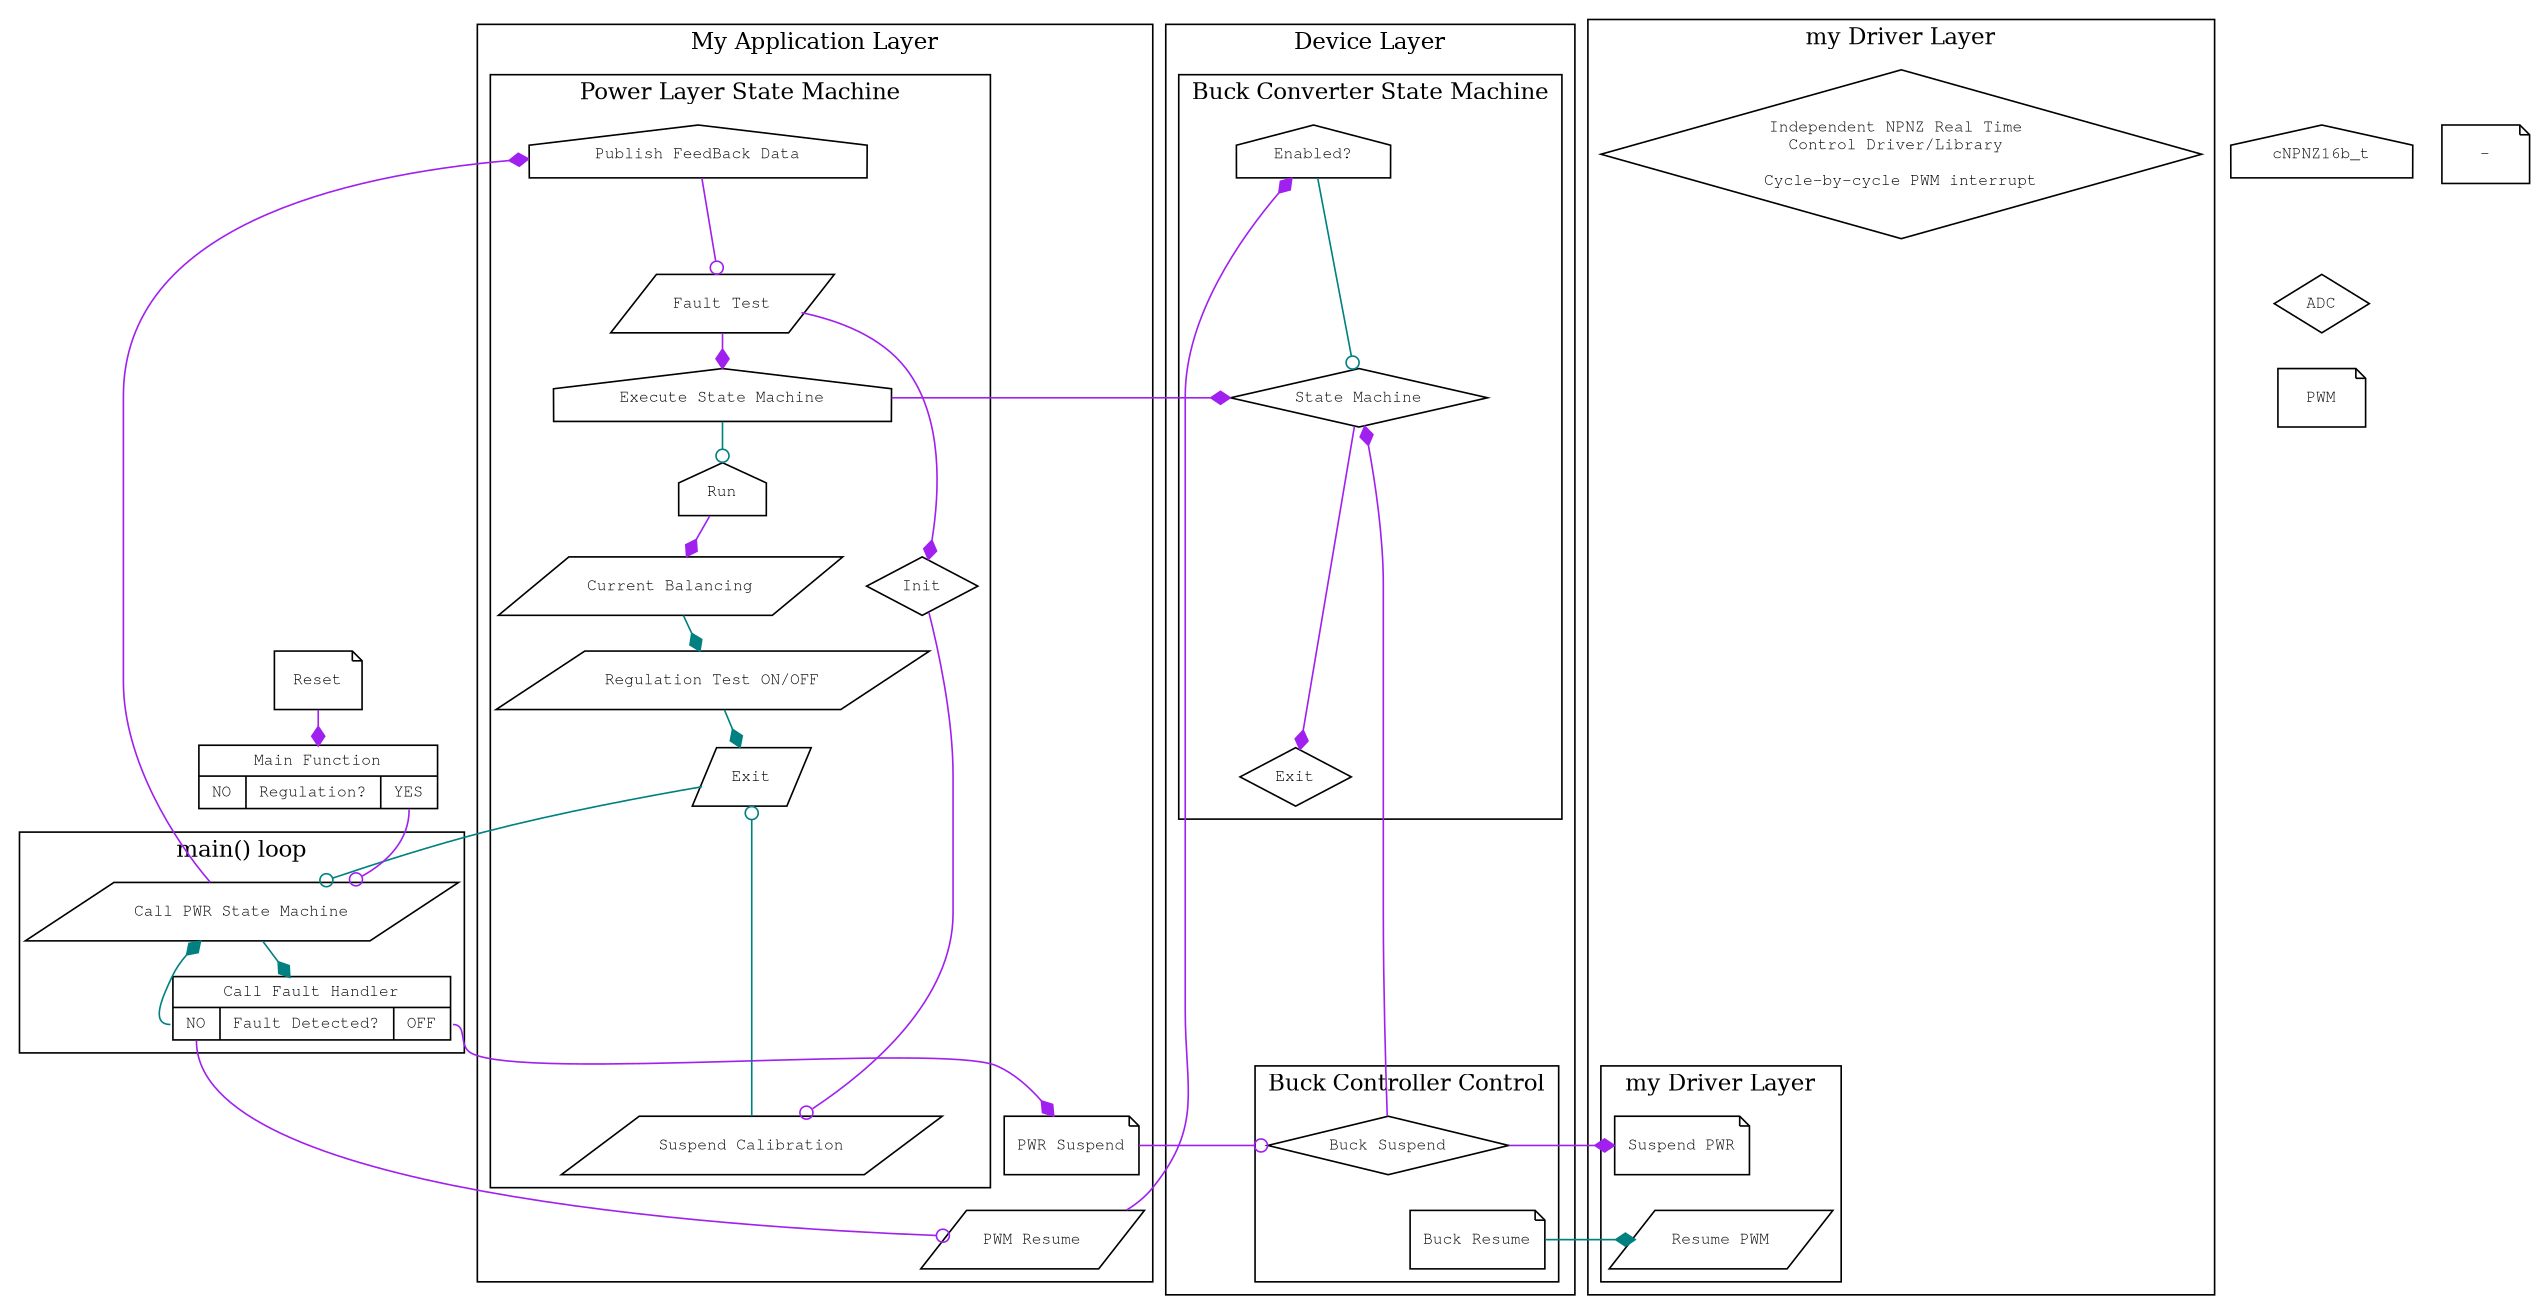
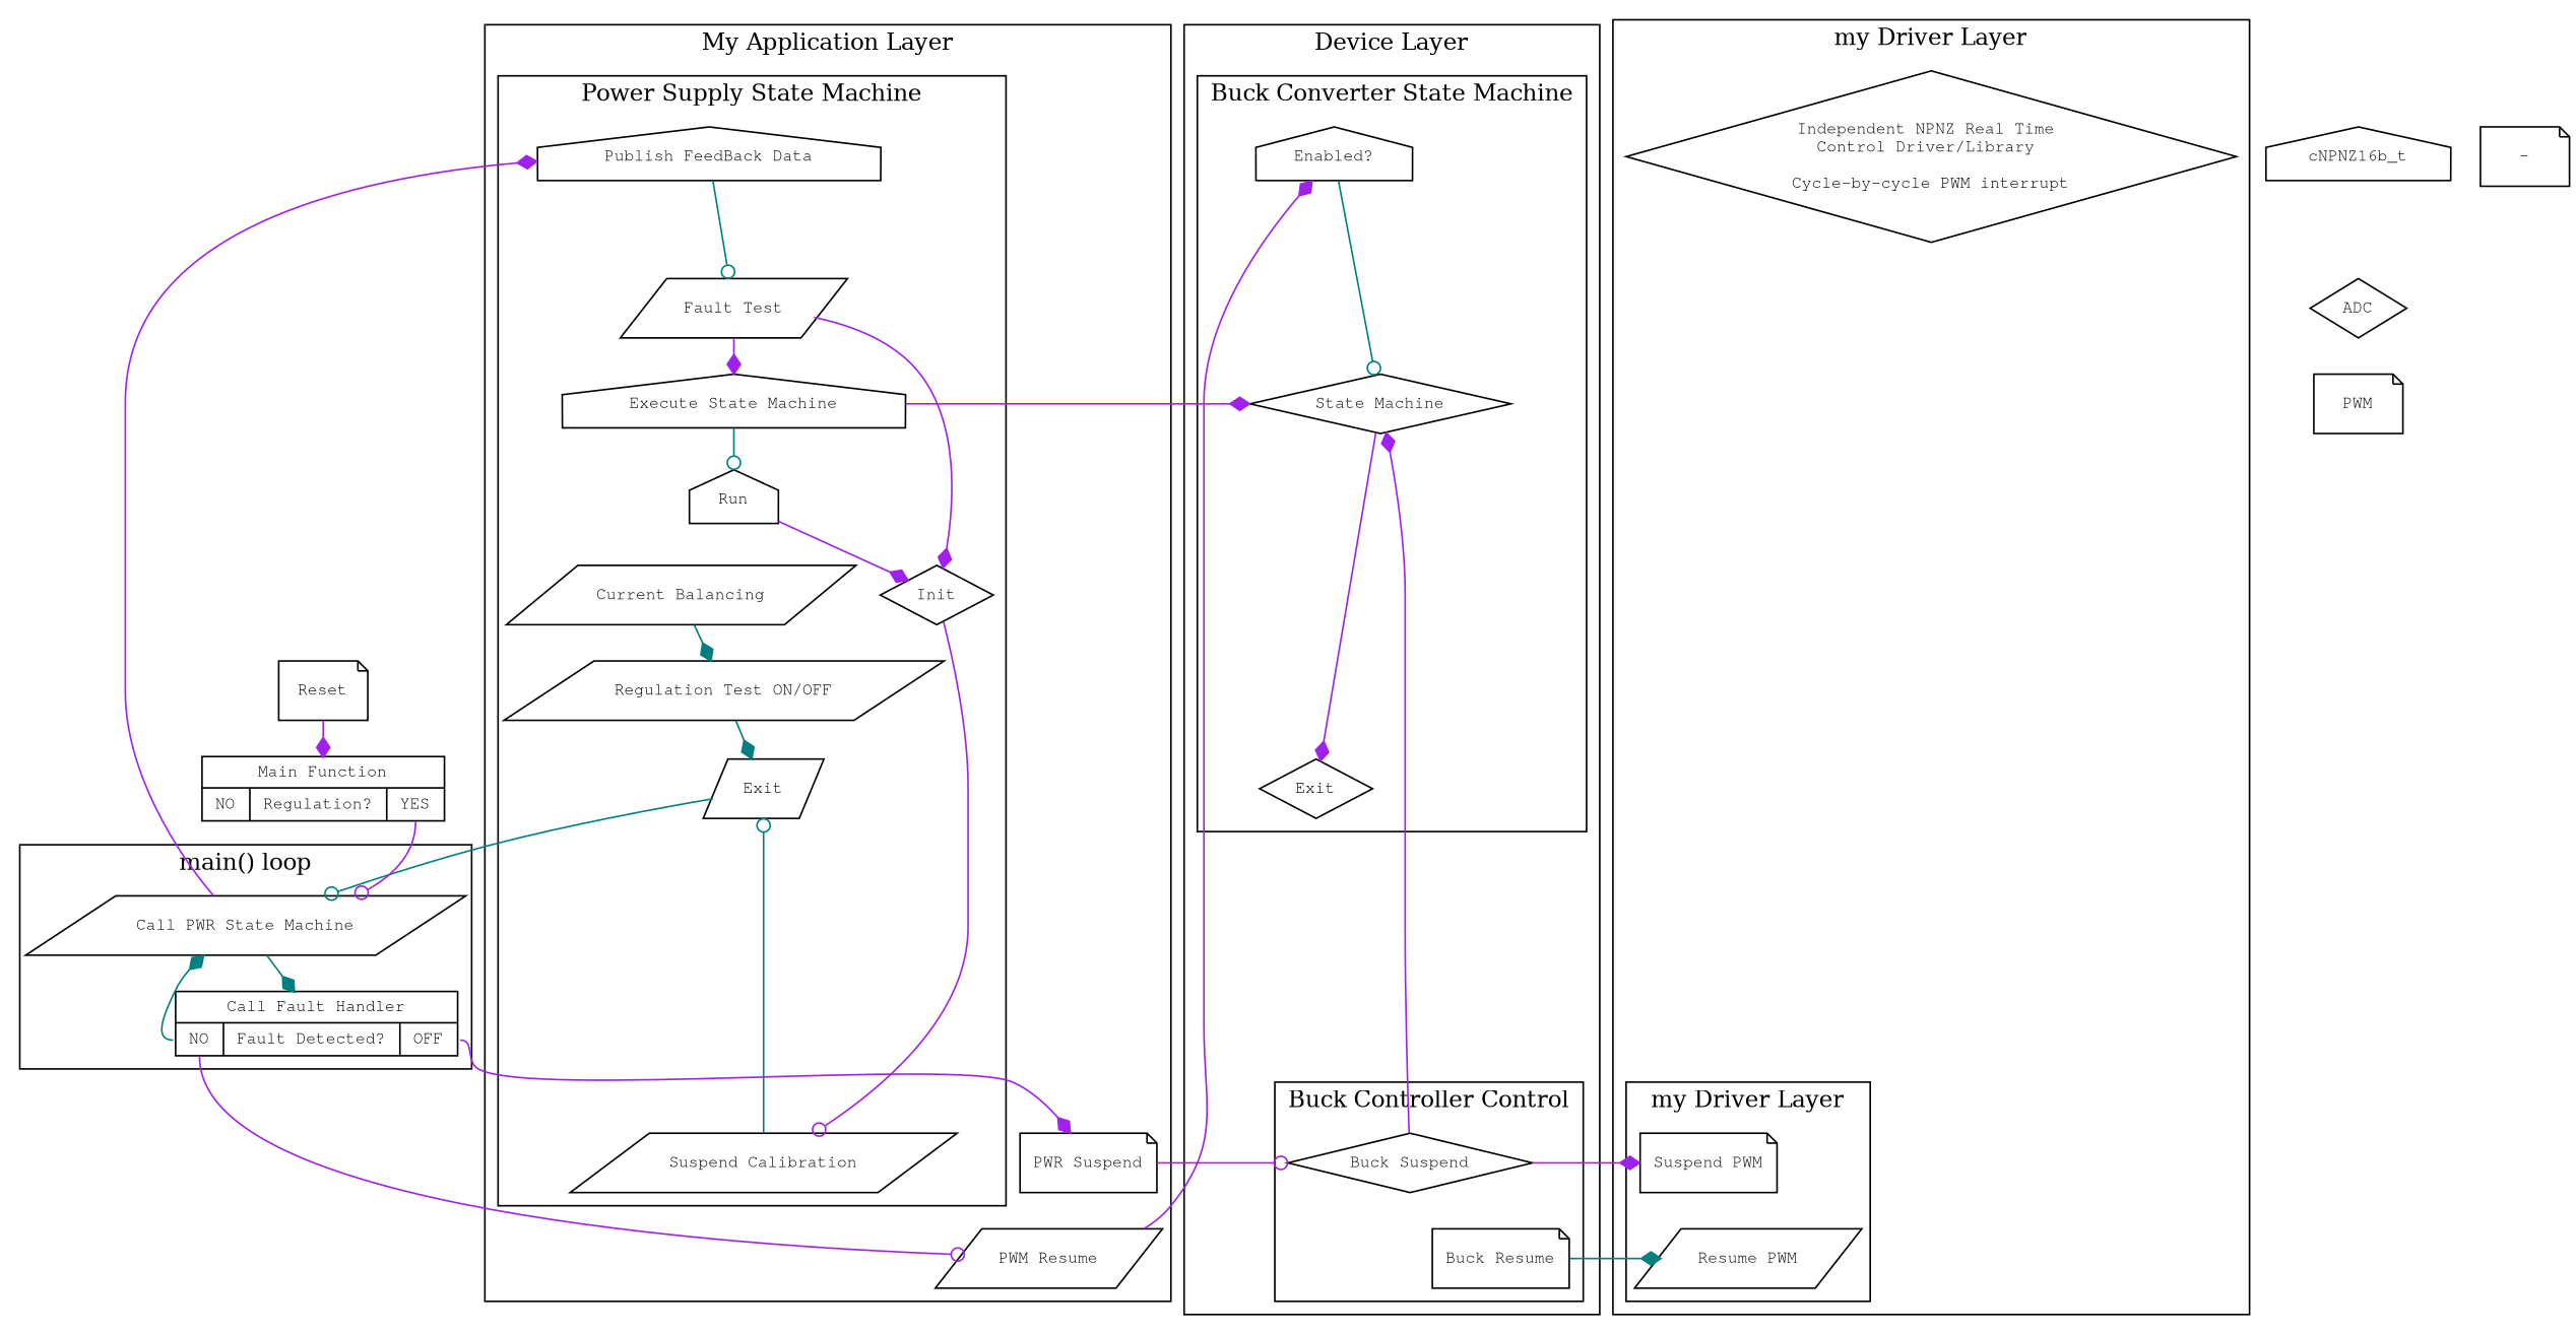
  digraph {
    compound=true
    newrank=true
    ranksep=0.3
    node [fontname="Consolas, 'Courier New', Courier, Sans-Serif" fontsize=10 shape=parallelogram]
    edge [arrowhead=diamond color=purple]
    n1 [label="Publish FeedBack Data" shape=house]
    n2 [label="Enabled?" shape=house]
    n3 [label="Independent NPNZ Real Time \nControl Driver/Library \n \nCycle-by-cycle PWM interrupt" shape=diamond]
    n4 [label=cNPNZ16b_t shape=house]
    n5 [label="Fault Test"]
    n6 [label=ADC shape=diamond]
    n7 [label="Execute State Machine" shape=house]
    n8 [label="State Machine" shape=diamond]
    n9 [label=PWM shape=note]
    n10 [label=Exit]
    n11 [label=Exit shape=diamond]
    n12 [label="PWR Suspend" shape=note]
    n13 [label="Buck Suspend" shape=diamond]
-   n14 [label="Suspend PWR" shape=note]
+   n14 [label="Suspend PWM" shape=note]
    n15 [label="PWM Resume"]
    n16 [label="Buck Resume" shape=note]
    n17 [label="Resume PWM"]
    n18 [label="Call PWR State Machine"]
    n19 [label="{Call Fault Handler |{<f0> NO|<f1> Fault Detected?|<f2> OFF}}" shape=record]
    n20 [label=Init shape=diamond]
    n21 [label=Run shape=house]
    n22 [label="Suspend Calibration"]
    n23 [label="Current Balancing"]
    n24 [label="Regulation Test ON/OFF"]
    n25 [label="{Main Function |{<f0> NO|<f1> Regulation?|<f2> YES}}" shape=record]
    n26 [label=Reset shape=note]
    "-" [shape=note]
    subgraph sub_1 {
      rank=same
      n1
      n2
      n3
      n4
    }
    subgraph sub_2 {
      rank=same
      n5
      n6
    }
    subgraph sub_3 {
      rank=same
      n7
      n8
      n9
    }
    subgraph sub_4 {
      rank=same
      n10
      n11
    }
    subgraph sub_5 {
      rank=same
      n12
      n13
      n14
    }
    subgraph sub_6 {
      rank=sink
      n15
      n16
      n17
    }
    subgraph cluster_7 {
      label="main() loop"
      n18
      n19
    }
    subgraph cluster_8 {
      label="My Application Layer"
      n12
      n15
      subgraph cluster_9 {
-       label="Power Layer State Machine"
+       label="Power Supply State Machine"
        n1
        n5
        n7
        n10
        n20
        n21
        n22
        n23
        n24
      }
    }
    subgraph cluster_10 {
      label="Device Layer"
      subgraph cluster_11 {
        label="Buck Converter State Machine"
        n2
        n8
        n11
      }
      subgraph cluster_12 {
        label="Buck Controller Control"
        n13
        n16
      }
    }
    subgraph cluster_13 {
      label="my Driver Layer"
      n3
      subgraph cluster_14 {
        label="my Driver Layer"
        n14
        n17
      }
    }
-   n1 -> n5 [arrowhead=odot]
+   n1 -> n5 [arrowhead=odot color=teal]
    n1 -> n8 [style=invis arrowhead="" color=""]
    n2 -> n8 [arrowhead=odot color=teal]
    n4 -> n6 [style=invis arrowhead="" color=""]
    n5 -> n7
    n5 -> n8 [style=invis arrowhead="" color=""]
    n5 -> n20
    n6 -> n9 [style=invis arrowhead="" color=""]
    n7 -> n8
    n7 -> n21 [arrowhead=odot color=teal]
    n8 -> n3 [style=invis arrowhead="" color=""]
    n8 -> n11
    n10 -> n11 [style=invis arrowhead="" color=""]
    n10 -> n12 [style=invis arrowhead="" color=""]
    n10 -> n18 [arrowhead=odot color=teal]
    n12 -> n13 [arrowhead=odot]
    n12 -> n15 [style=invis arrowhead="" color=""]
    n13 -> n8
    n13 -> n14
    n15 -> n2
    n16 -> n17 [color=teal]
    n18 -> n1
    n18 -> n1 [style=invis arrowhead="" color=""]
    n18 -> n5 [style=invis arrowhead="" color=""]
    n18 -> n19 [color=teal]
    n19 -> n12 [tailport=f2]
    n19 -> n15 [arrowhead=odot tailport=f0]
    n19 -> n18 [color=teal tailport=f0]
    n19 -> n22 [style=invis arrowhead="" color=""]
    n20 -> n22 [arrowhead=odot]
-   n21 -> n23
+   n21 -> n20
    n22 -> n10 [arrowhead=odot color=teal]
    n23 -> n24 [color=teal]
    n24 -> n10 [color=teal]
    n25 -> n18 [arrowhead=odot tailport=f2]
    n26 -> n25
  }
